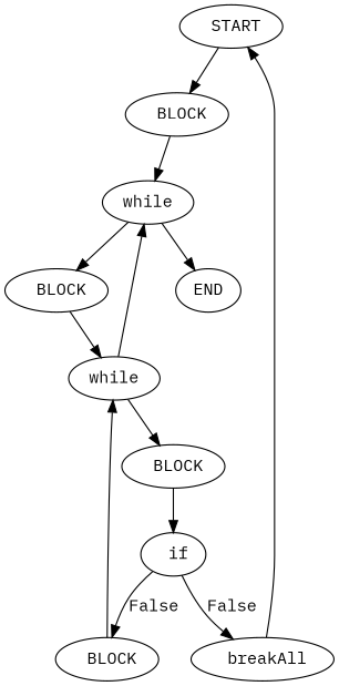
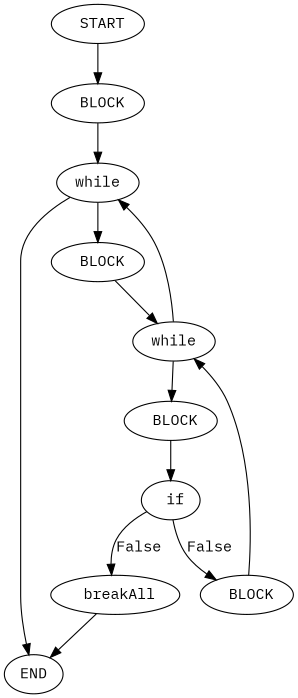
  digraph {
    fontname="IBM Plex Mono"
    node [fontname="IBM Plex Mono"]
    edge [color=black fontname="IBM Plex Mono"]
    n1 [label=" START"]
    n2 [label=" BLOCK"]
    n3 [label=while]
    n4 [label=END]
    n5 [label=" BLOCK"]
    n6 [label=while]
    n7 [label=" BLOCK"]
    n8 [label=" if"]
    n9 [label=" breakAll"]
    n10 [label=" BLOCK"]
    n1 -> n2
    n2 -> n3
    n3 -> n4
    n3 -> n5
    n5 -> n6
    n6 -> n3
    n6 -> n7
    n7 -> n8
    n8 -> n9 [label=False]
    n8 -> n10 [label=False]
-   n9 -> n1
+   n9 -> n4
    n10 -> n6
  }
